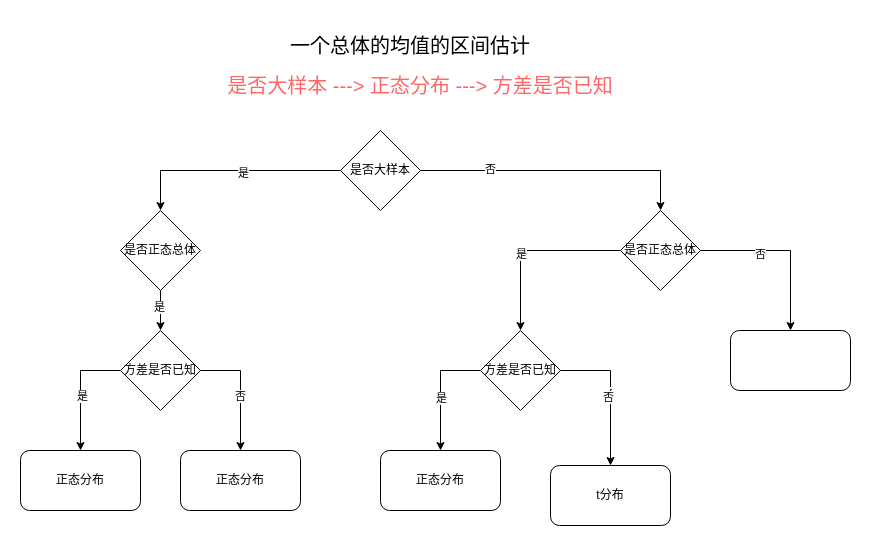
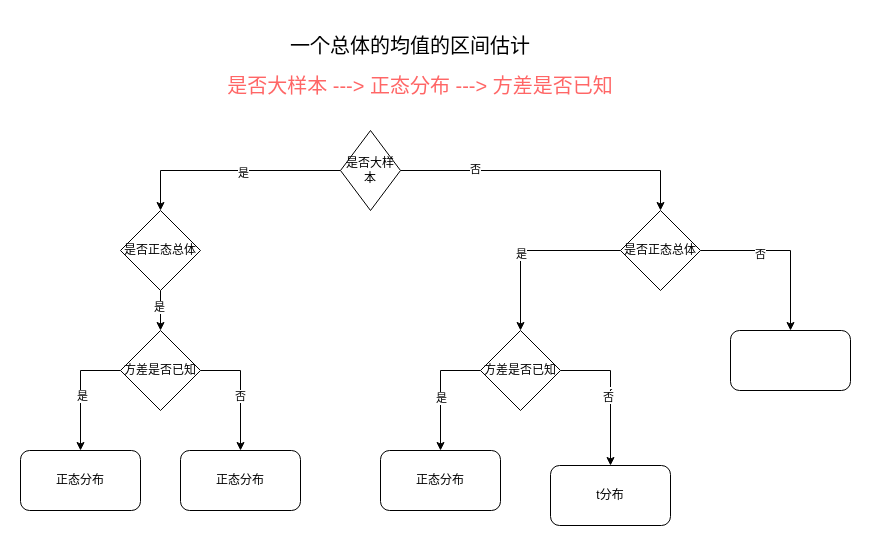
  <mxCell id="0" />
  <mxCell id="1" parent="0" />
  <mxCell id="2" style="edgeStyle=orthogonalEdgeStyle;rounded=0;orthogonalLoop=1;jettySize=auto;html=1;entryX=0.5;entryY=0;entryDx=0;entryDy=0;" parent="1" source="6" target="9" edge="1"><mxGeometry relative="1" as="geometry" /></mxCell>
  <mxCell id="3" value="是" style="edgeLabel;html=1;align=center;verticalAlign=middle;resizable=0;points=[];" parent="2" vertex="1" connectable="0"><mxGeometry x="-0.11" y="2" relative="1" as="geometry"><mxPoint as="offset" /></mxGeometry></mxCell>
  <mxCell id="4" style="edgeStyle=orthogonalEdgeStyle;rounded=0;orthogonalLoop=1;jettySize=auto;html=1;entryX=0.5;entryY=0;entryDx=0;entryDy=0;" parent="1" source="6" target="14" edge="1"><mxGeometry relative="1" as="geometry" /></mxCell>
  <mxCell id="5" value="否" style="edgeLabel;html=1;align=center;verticalAlign=middle;resizable=0;points=[];" parent="4" vertex="1" connectable="0"><mxGeometry x="-0.51" y="2" relative="1" as="geometry"><mxPoint as="offset" /></mxGeometry></mxCell>
- <mxCell id="6" value="是否大样本" style="rhombus;whiteSpace=wrap;html=1;" parent="1" vertex="1"><mxGeometry x="340" y="130" width="80" height="80" as="geometry" /></mxCell>
+ <mxCell id="6" value="是否大样本" style="rhombus;whiteSpace=wrap;html=1;" parent="1" vertex="1"><mxGeometry x="340" y="130" width="60" height="80" as="geometry" /></mxCell>
  <mxCell id="7" value="" style="edgeStyle=orthogonalEdgeStyle;rounded=0;orthogonalLoop=1;jettySize=auto;html=1;" parent="1" source="9" target="20" edge="1"><mxGeometry relative="1" as="geometry" /></mxCell>
  <mxCell id="8" value="是" style="edgeLabel;html=1;align=center;verticalAlign=middle;resizable=0;points=[];" parent="7" vertex="1" connectable="0"><mxGeometry x="-0.225" y="-2" relative="1" as="geometry"><mxPoint as="offset" /></mxGeometry></mxCell>
  <mxCell id="9" value="是否正态总体" style="rhombus;whiteSpace=wrap;html=1;" parent="1" vertex="1"><mxGeometry x="120" y="210" width="80" height="80" as="geometry" /></mxCell>
  <mxCell id="10" style="edgeStyle=orthogonalEdgeStyle;rounded=0;orthogonalLoop=1;jettySize=auto;html=1;entryX=0.5;entryY=0;entryDx=0;entryDy=0;" parent="1" source="14" target="25" edge="1"><mxGeometry relative="1" as="geometry" /></mxCell>
  <mxCell id="11" value="是" style="edgeLabel;html=1;align=center;verticalAlign=middle;resizable=0;points=[];" parent="10" vertex="1" connectable="0"><mxGeometry x="0.147" relative="1" as="geometry"><mxPoint as="offset" /></mxGeometry></mxCell>
  <mxCell id="12" style="edgeStyle=orthogonalEdgeStyle;rounded=0;orthogonalLoop=1;jettySize=auto;html=1;entryX=0.5;entryY=0;entryDx=0;entryDy=0;" parent="1" source="14" target="26" edge="1"><mxGeometry relative="1" as="geometry"><mxPoint x="690" y="330" as="targetPoint" /></mxGeometry></mxCell>
  <mxCell id="13" value="否" style="edgeLabel;html=1;align=center;verticalAlign=middle;resizable=0;points=[];" parent="12" vertex="1" connectable="0"><mxGeometry x="-0.308" y="-3" relative="1" as="geometry"><mxPoint as="offset" /></mxGeometry></mxCell>
  <mxCell id="14" value="是否正态总体" style="rhombus;whiteSpace=wrap;html=1;" parent="1" vertex="1"><mxGeometry x="620" y="210" width="80" height="80" as="geometry" /></mxCell>
  <mxCell id="15" value="&lt;font style=&quot;font-size: 20px;&quot;&gt;一个总体的均值的区间估计&lt;/font&gt;" style="text;html=1;strokeColor=none;fillColor=none;align=center;verticalAlign=middle;whiteSpace=wrap;rounded=0;" parent="1" vertex="1"><mxGeometry x="280" y="20" width="260" height="50" as="geometry" /></mxCell>
  <mxCell id="16" style="edgeStyle=orthogonalEdgeStyle;rounded=0;orthogonalLoop=1;jettySize=auto;html=1;entryX=0.5;entryY=0;entryDx=0;entryDy=0;exitX=0;exitY=0.5;exitDx=0;exitDy=0;" parent="1" source="20" target="28" edge="1"><mxGeometry relative="1" as="geometry" /></mxCell>
  <mxCell id="17" value="是" style="edgeLabel;html=1;align=center;verticalAlign=middle;resizable=0;points=[];" parent="16" vertex="1" connectable="0"><mxGeometry x="0.078" y="1" relative="1" as="geometry"><mxPoint as="offset" /></mxGeometry></mxCell>
  <mxCell id="18" style="edgeStyle=orthogonalEdgeStyle;rounded=0;orthogonalLoop=1;jettySize=auto;html=1;entryX=0.5;entryY=0;entryDx=0;entryDy=0;exitX=1;exitY=0.5;exitDx=0;exitDy=0;" parent="1" source="20" target="27" edge="1"><mxGeometry relative="1" as="geometry" /></mxCell>
  <mxCell id="19" value="否" style="edgeLabel;html=1;align=center;verticalAlign=middle;resizable=0;points=[];" parent="18" vertex="1" connectable="0"><mxGeometry x="0.089" y="-1" relative="1" as="geometry"><mxPoint as="offset" /></mxGeometry></mxCell>
  <mxCell id="20" value="方差是否已知" style="rhombus;whiteSpace=wrap;html=1;" parent="1" vertex="1"><mxGeometry x="120" y="330" width="80" height="80" as="geometry" /></mxCell>
  <mxCell id="21" style="edgeStyle=orthogonalEdgeStyle;rounded=0;orthogonalLoop=1;jettySize=auto;html=1;entryX=0.5;entryY=0;entryDx=0;entryDy=0;exitX=0;exitY=0.5;exitDx=0;exitDy=0;" parent="1" source="25" target="30" edge="1"><mxGeometry relative="1" as="geometry" /></mxCell>
  <mxCell id="22" value="是" style="edgeLabel;html=1;align=center;verticalAlign=middle;resizable=0;points=[];" parent="21" vertex="1" connectable="0"><mxGeometry x="0.111" relative="1" as="geometry"><mxPoint as="offset" /></mxGeometry></mxCell>
  <mxCell id="23" value="f" style="edgeStyle=orthogonalEdgeStyle;rounded=0;orthogonalLoop=1;jettySize=auto;html=1;entryX=0.5;entryY=0;entryDx=0;entryDy=0;exitX=1;exitY=0.5;exitDx=0;exitDy=0;" parent="1" source="25" target="29" edge="1"><mxGeometry relative="1" as="geometry" /></mxCell>
  <mxCell id="24" value="否" style="edgeLabel;html=1;align=center;verticalAlign=middle;resizable=0;points=[];" parent="23" vertex="1" connectable="0"><mxGeometry x="0.044" y="-3" relative="1" as="geometry"><mxPoint as="offset" /></mxGeometry></mxCell>
  <mxCell id="25" value="方差是否已知" style="rhombus;whiteSpace=wrap;html=1;" parent="1" vertex="1"><mxGeometry x="480" y="330" width="80" height="80" as="geometry" /></mxCell>
  <mxCell id="26" value="" style="rounded=1;whiteSpace=wrap;html=1;" parent="1" vertex="1"><mxGeometry x="730" y="330" width="120" height="60" as="geometry" /></mxCell>
  <mxCell id="27" value="正态分布" style="rounded=1;whiteSpace=wrap;html=1;" parent="1" vertex="1"><mxGeometry x="180" y="450" width="120" height="60" as="geometry" /></mxCell>
  <mxCell id="28" value="正态分布" style="rounded=1;whiteSpace=wrap;html=1;" parent="1" vertex="1"><mxGeometry x="20" y="450" width="120" height="60" as="geometry" /></mxCell>
  <mxCell id="29" value="t分布" style="rounded=1;whiteSpace=wrap;html=1;" parent="1" vertex="1"><mxGeometry x="550" y="465" width="120" height="60" as="geometry" /></mxCell>
  <mxCell id="30" value="正态分布" style="rounded=1;whiteSpace=wrap;html=1;" parent="1" vertex="1"><mxGeometry x="380" y="450" width="120" height="60" as="geometry" /></mxCell>
  <mxCell id="31" value="&lt;font color=&quot;#ff6666&quot; style=&quot;font-size: 20px;&quot;&gt;是否大样本 ---&amp;gt; 正态分布 ---&amp;gt; 方差是否已知&lt;/font&gt;" style="text;html=1;strokeColor=none;fillColor=none;align=center;verticalAlign=middle;whiteSpace=wrap;rounded=0;" parent="1" vertex="1"><mxGeometry x="200" y="70" width="440" height="30" as="geometry" /></mxCell>
